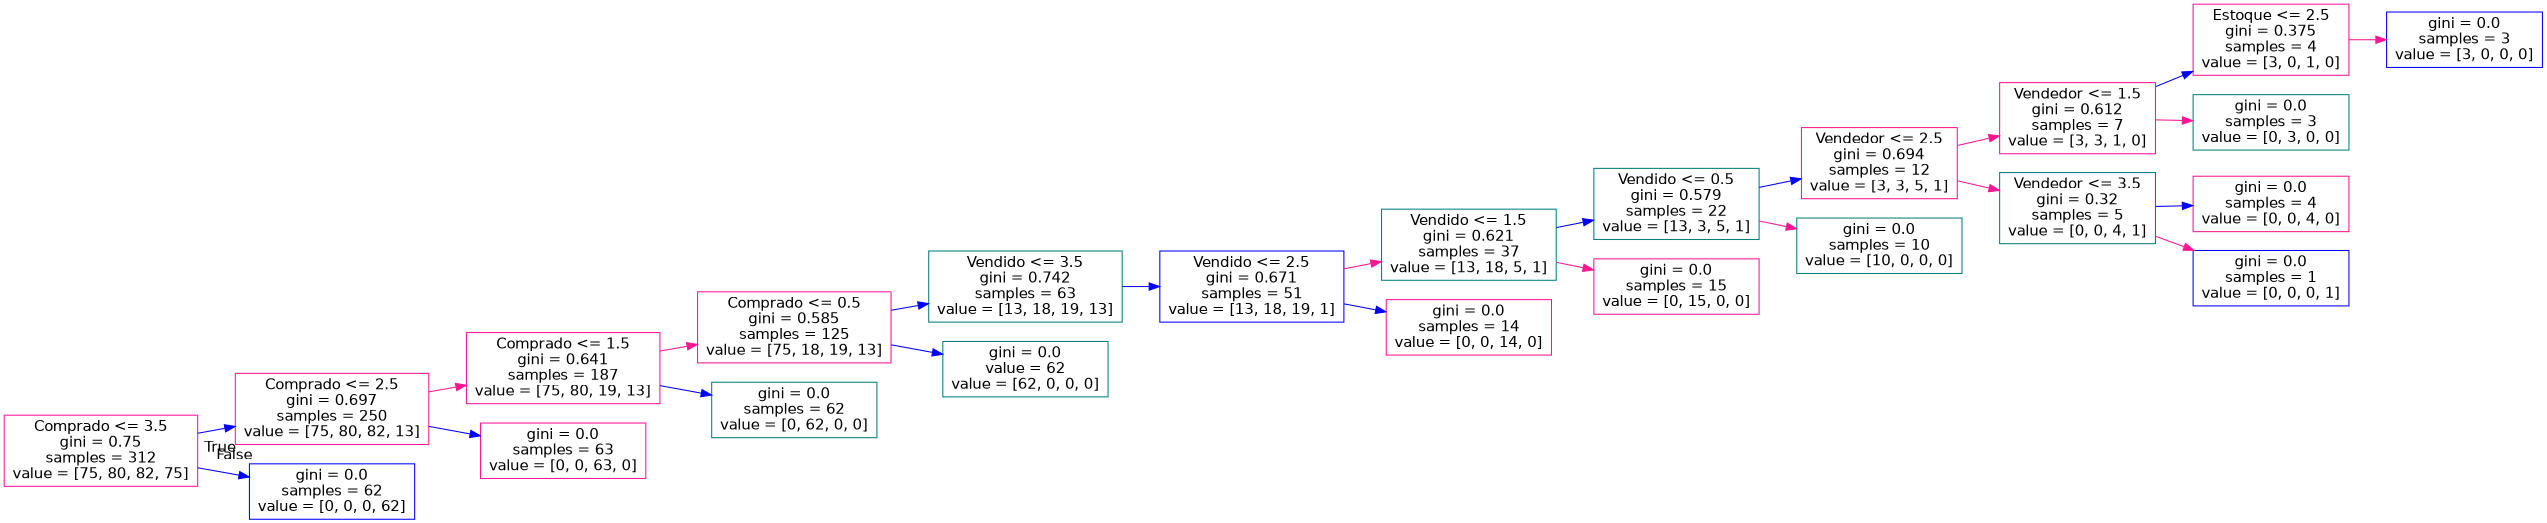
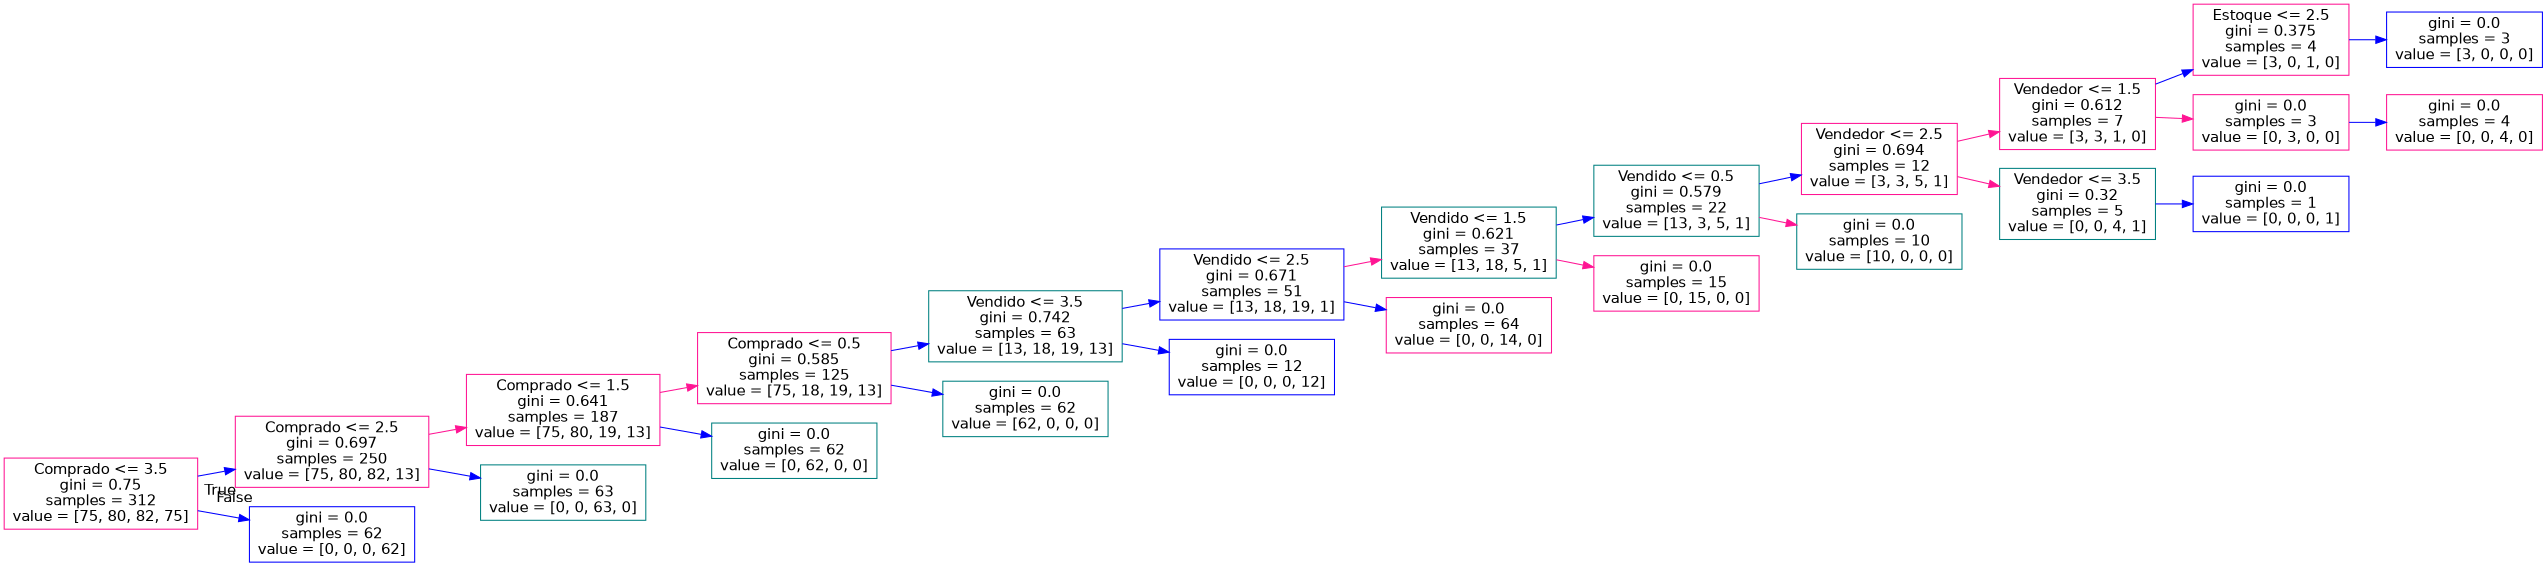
  digraph {
    rankdir=LR
    node [color=deeppink fontname=helvetica shape=box]
    edge [color=blue fontname=helvetica]
    n1 [label="Comprado <= 3.5\ngini = 0.75\nsamples = 312\nvalue = [75, 80, 82, 75]"]
    n2 [label="Comprado <= 2.5\ngini = 0.697\nsamples = 250\nvalue = [75, 80, 82, 13]"]
    n3 [color=blue label="gini = 0.0\nsamples = 62\nvalue = [0, 0, 0, 62]"]
    n4 [label="Comprado <= 1.5\ngini = 0.641\nsamples = 187\nvalue = [75, 80, 19, 13]"]
-   n5 [label="gini = 0.0\nsamples = 63\nvalue = [0, 0, 63, 0]"]
+   n5 [color=teal label="gini = 0.0\nsamples = 63\nvalue = [0, 0, 63, 0]"]
    n6 [label="Comprado <= 0.5\ngini = 0.585\nsamples = 125\nvalue = [75, 18, 19, 13]"]
    n7 [color=teal label="gini = 0.0\nsamples = 62\nvalue = [0, 62, 0, 0]"]
    n8 [color=teal label="Vendido <= 3.5\ngini = 0.742\nsamples = 63\nvalue = [13, 18, 19, 13]"]
-   n9 [color=teal label="gini = 0.0\nvalue = 62\nvalue = [62, 0, 0, 0]"]
+   n9 [color=teal label="gini = 0.0\nsamples = 62\nvalue = [62, 0, 0, 0]"]
    n10 [color=blue label="Vendido <= 2.5\ngini = 0.671\nsamples = 51\nvalue = [13, 18, 19, 1]"]
+   n11 [color=blue label="gini = 0.0\nsamples = 12\nvalue = [0, 0, 0, 12]"]
    n12 [color=teal label="Vendido <= 1.5\ngini = 0.621\nsamples = 37\nvalue = [13, 18, 5, 1]"]
-   n13 [label="gini = 0.0\nsamples = 14\nvalue = [0, 0, 14, 0]"]
+   n13 [label="gini = 0.0\nsamples = 64\nvalue = [0, 0, 14, 0]"]
    n14 [color=teal label="Vendido <= 0.5\ngini = 0.579\nsamples = 22\nvalue = [13, 3, 5, 1]"]
    n15 [label="gini = 0.0\nsamples = 15\nvalue = [0, 15, 0, 0]"]
    n16 [label="Vendedor <= 2.5\ngini = 0.694\nsamples = 12\nvalue = [3, 3, 5, 1]"]
    n17 [color=teal label="gini = 0.0\nsamples = 10\nvalue = [10, 0, 0, 0]"]
    n18 [label="Vendedor <= 1.5\ngini = 0.612\nsamples = 7\nvalue = [3, 3, 1, 0]"]
    n19 [color=teal label="Vendedor <= 3.5\ngini = 0.32\nsamples = 5\nvalue = [0, 0, 4, 1]"]
    n20 [label="Estoque <= 2.5\ngini = 0.375\nsamples = 4\nvalue = [3, 0, 1, 0]"]
-   n21 [color=teal label="gini = 0.0\nsamples = 3\nvalue = [0, 3, 0, 0]"]
+   n21 [label="gini = 0.0\nsamples = 3\nvalue = [0, 3, 0, 0]"]
    n22 [label="gini = 0.0\nsamples = 4\nvalue = [0, 0, 4, 0]"]
    n23 [color=blue label="gini = 0.0\nsamples = 1\nvalue = [0, 0, 0, 1]"]
    n24 [color=blue label="gini = 0.0\nsamples = 3\nvalue = [3, 0, 0, 0]"]
    n1 -> n2 [headlabel=True labelangle=45 labeldistance=2.5]
    n1 -> n3 [headlabel=False labelangle=-45 labeldistance=2.5]
    n2 -> n4 [color=deeppink]
    n2 -> n5
    n4 -> n6 [color=deeppink]
    n4 -> n7
    n6 -> n8
    n6 -> n9
    n8 -> n10
+   n8 -> n11
    n10 -> n12 [color=deeppink]
    n10 -> n13
    n12 -> n14
    n12 -> n15 [color=deeppink]
    n14 -> n16
    n14 -> n17 [color=deeppink]
    n16 -> n18 [color=deeppink]
    n16 -> n19 [color=deeppink]
    n18 -> n20
    n18 -> n21 [color=deeppink]
-   n19 -> n22
-   n19 -> n23 [color=deeppink]
-   n20 -> n24 [color=deeppink]
+   n21 -> n22
+   n19 -> n23
+   n20 -> n24
  }
